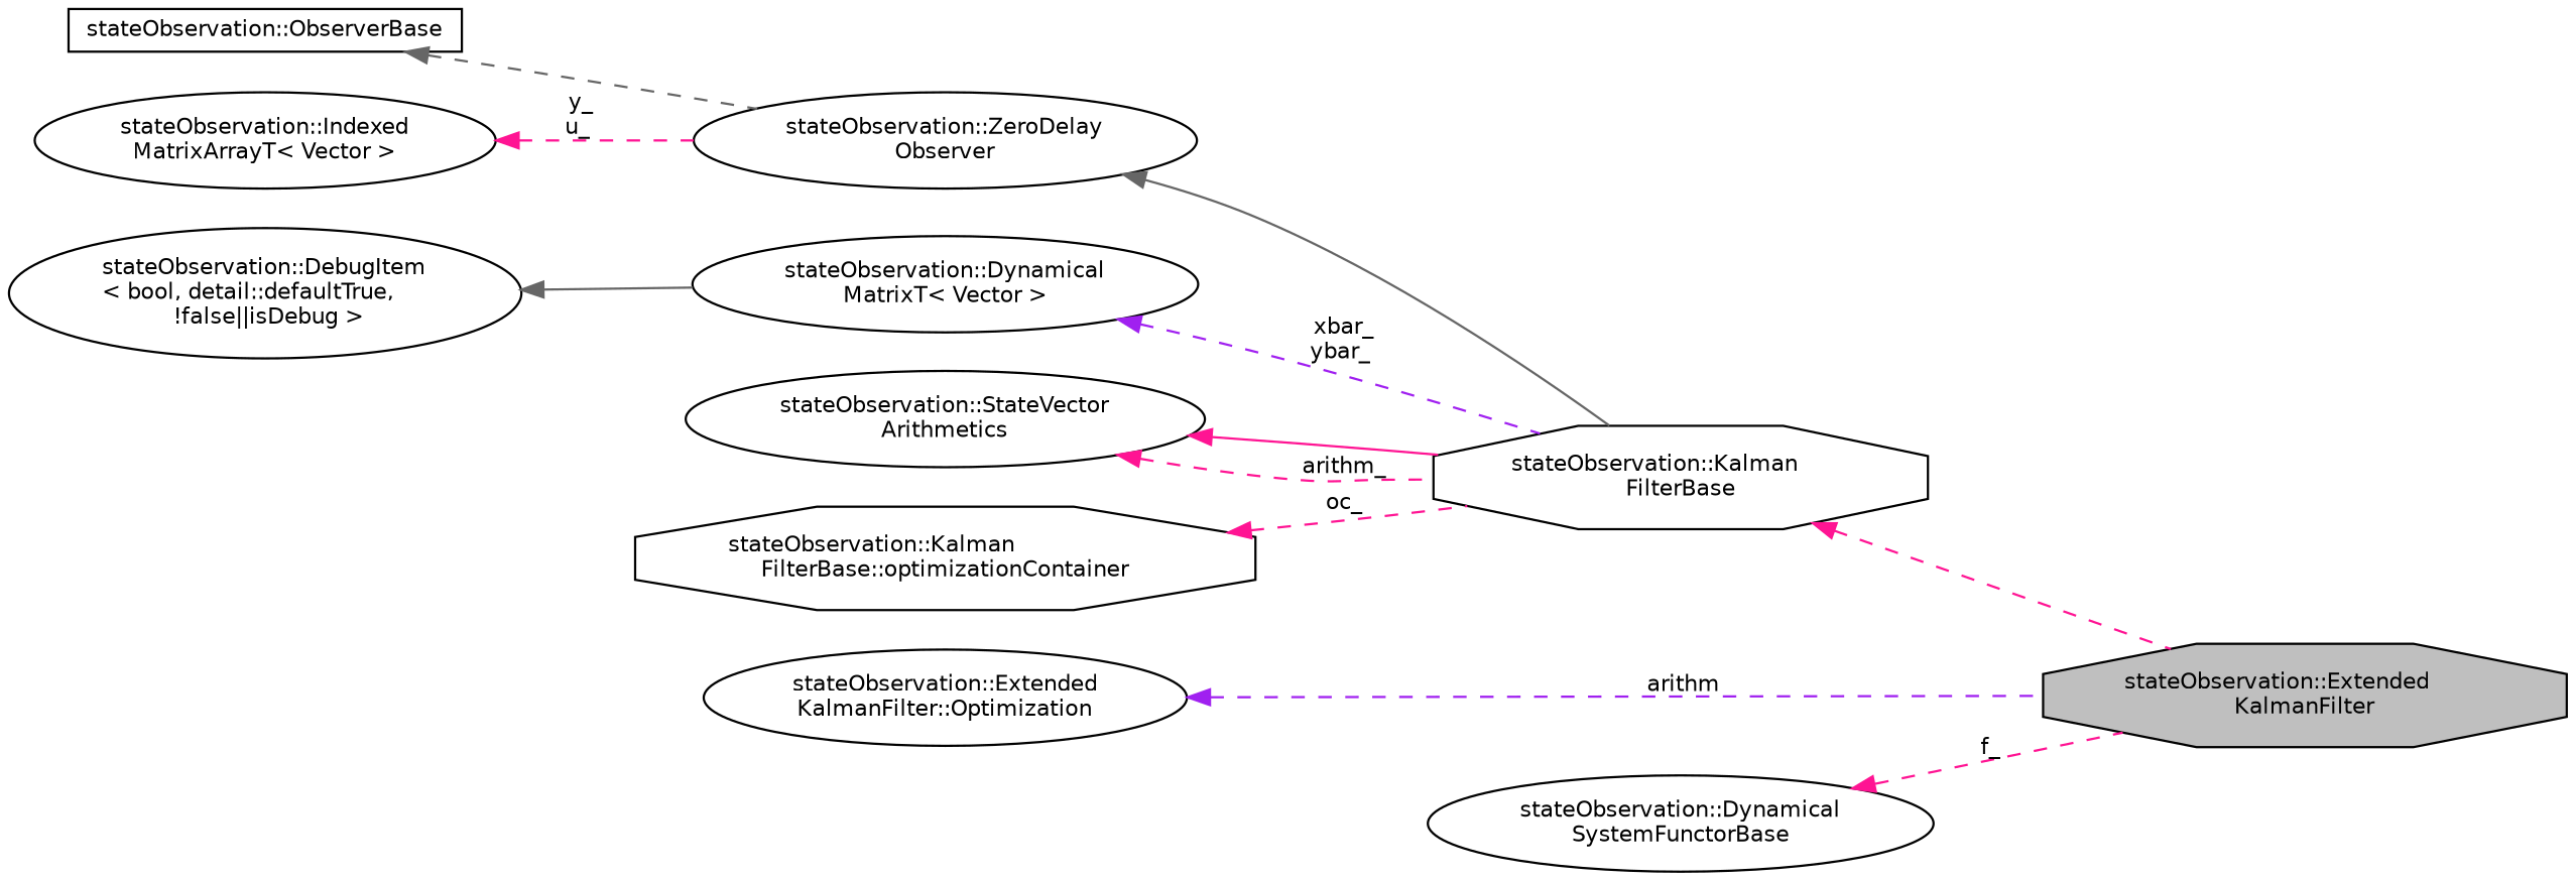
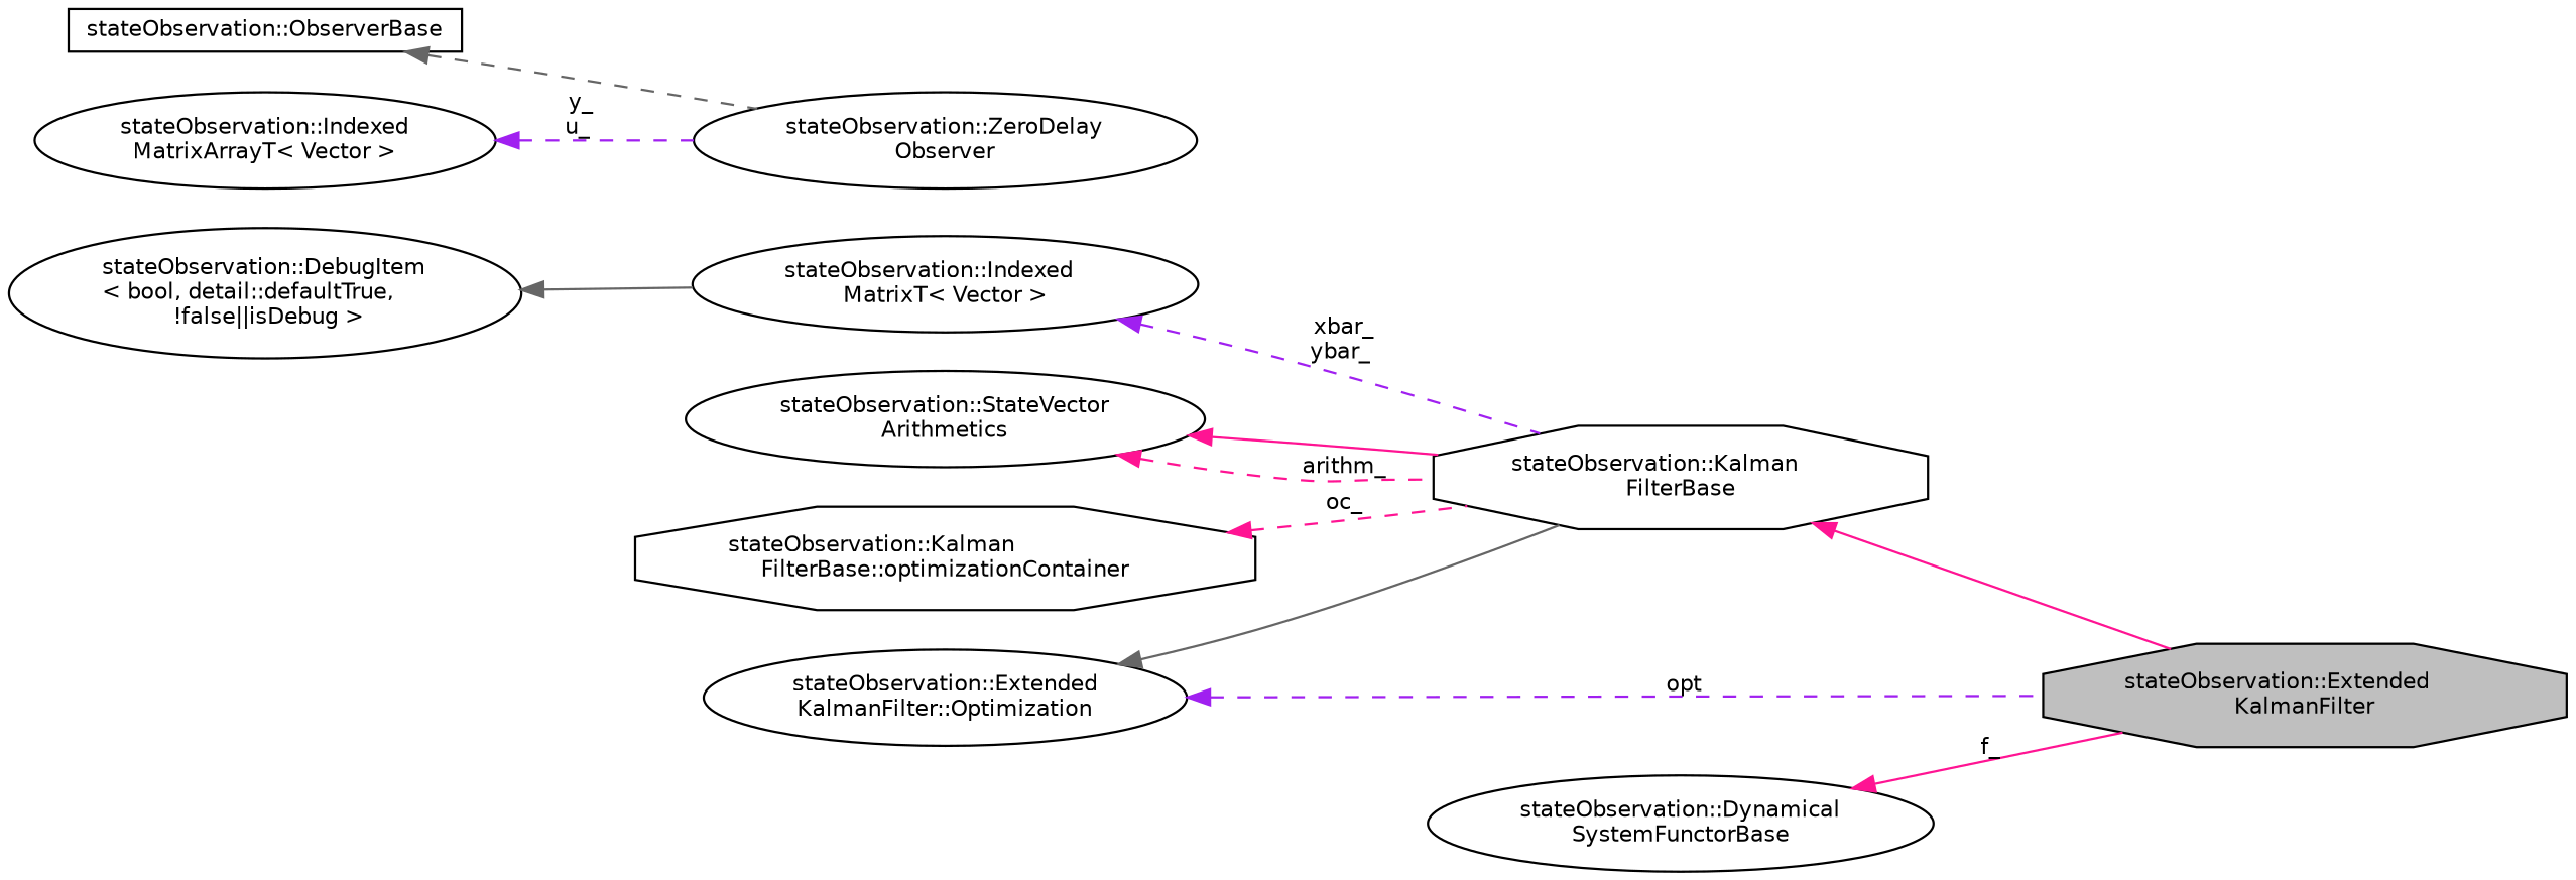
  digraph {
    rankdir=LR
    node [color=black fillcolor=white fontname=Helvetica fontsize=10 shape=ellipse style=filled]
    edge [color=deeppink dir=back fontname=Helvetica fontsize=10 labelfontname=Helvetica labelfontsize=10 style=dashed]
    n1 [fillcolor=grey75 fontcolor=black height=0.2 label="stateObservation::Extended\lKalmanFilter" shape=octagon width=0.4]
    n2 [height=0.2 label="stateObservation::Kalman\lFilterBase" shape=octagon width=0.4]
    n3 [height=0.2 label="stateObservation::ZeroDelay\lObserver" width=0.4]
    n4 [height=0.2 label="stateObservation::ObserverBase" shape=box width=0.4]
    n5 [height=0.2 label="stateObservation::Indexed\lMatrixArrayT\< Vector \>" width=0.4]
-   n6 [height=0.2 label="stateObservation::Dynamical\lMatrixT\< Vector \>" width=0.4]
+   n6 [height=0.2 label="stateObservation::Indexed\lMatrixT\< Vector \>" width=0.4]
    n7 [height=0.2 label="stateObservation::DebugItem\l\< bool, detail::defaultTrue,\l !false\|\|isDebug \>" width=0.4]
    n8 [height=0.2 label="stateObservation::StateVector\lArithmetics" width=0.4]
    n9 [height=0.2 label="stateObservation::Kalman\lFilterBase::optimizationContainer" shape=octagon width=0.4]
    n10 [height=0.2 label="stateObservation::Extended\lKalmanFilter::Optimization" width=0.4]
    n11 [height=0.2 label="stateObservation::Dynamical\lSystemFunctorBase" width=0.4]
-   n2 -> n1
-   n3 -> n2 [color=gray40 style=solid]
+   n2 -> n1 [style=solid]
+   n10 -> n2 [color=gray40 style=solid]
    n4 -> n3 [color=gray40]
-   n5 -> n3 [label=" y_\nu_"]
+   n5 -> n3 [color=purple label=" y_\nu_"]
    n6 -> n2 [color=purple label=" xbar_\nybar_"]
    n7 -> n6 [color=gray40 style=solid]
    n8 -> n2 [style=solid]
    n8 -> n2 [label=" arithm_"]
    n9 -> n2 [label=" oc_"]
-   n10 -> n1 [color=purple label=" arithm"]
-   n11 -> n1 [label=" f_"]
+   n10 -> n1 [color=purple label=" opt"]
+   n11 -> n1 [label=" f_" style=solid]
  }
